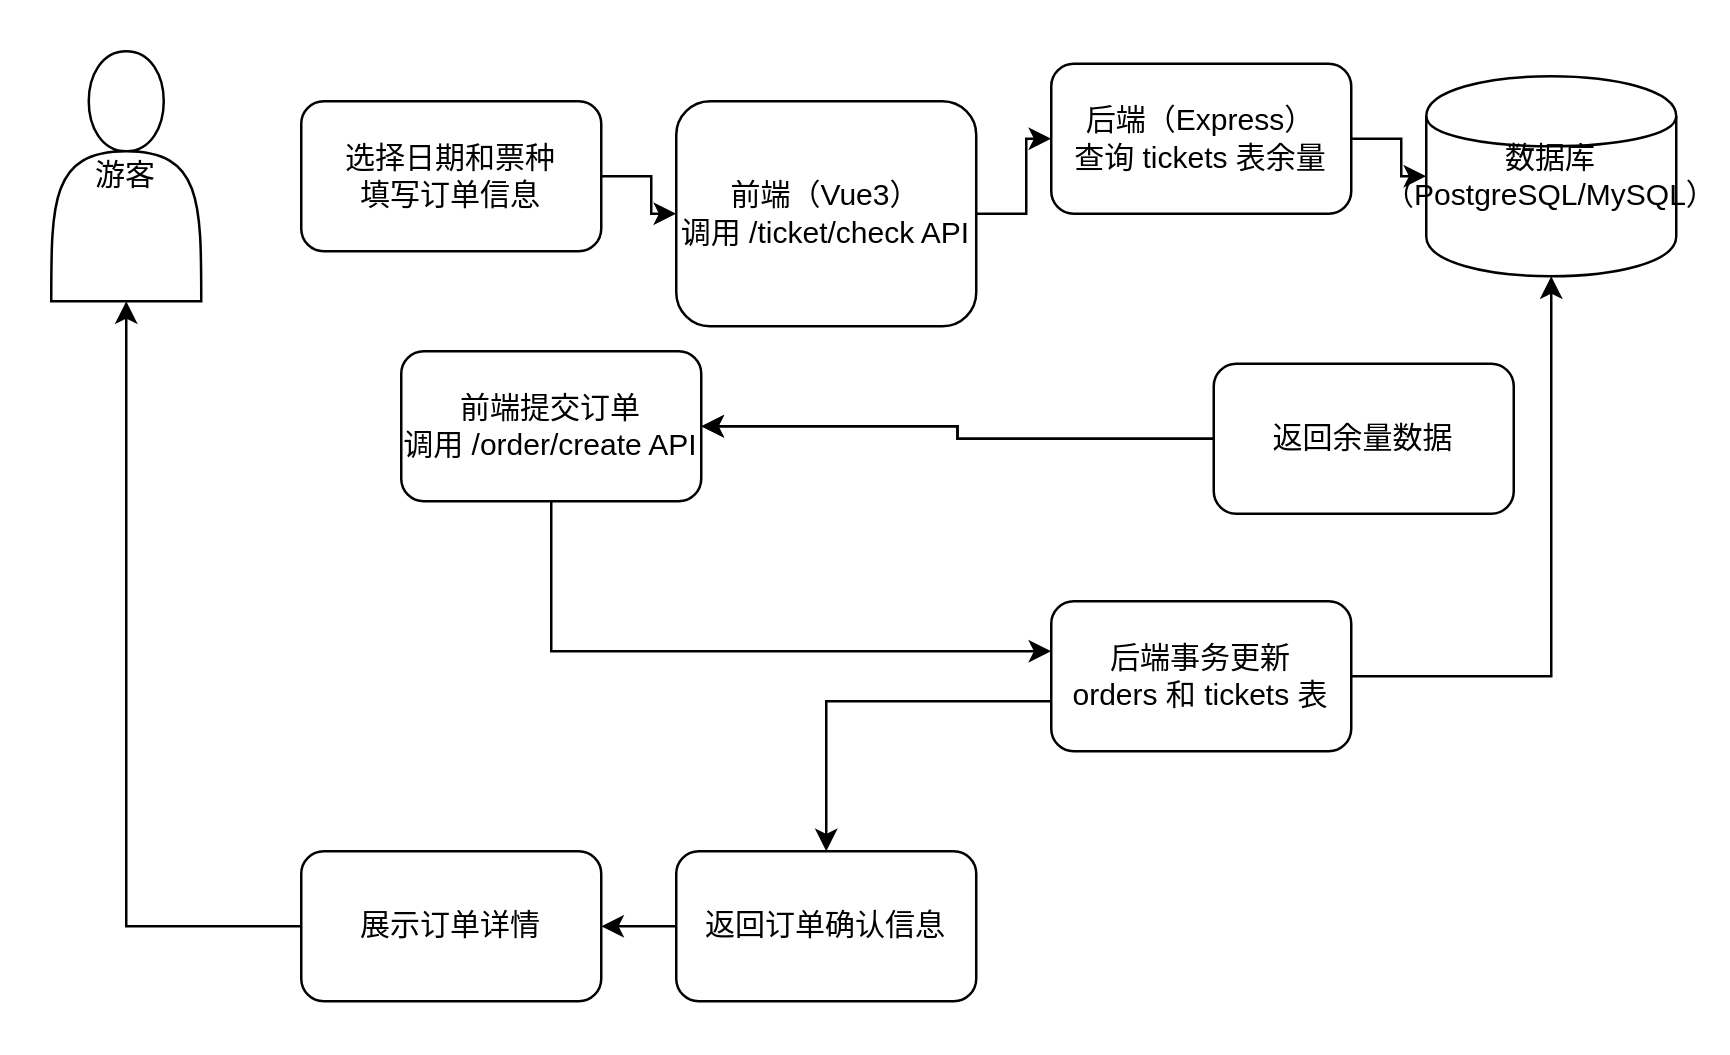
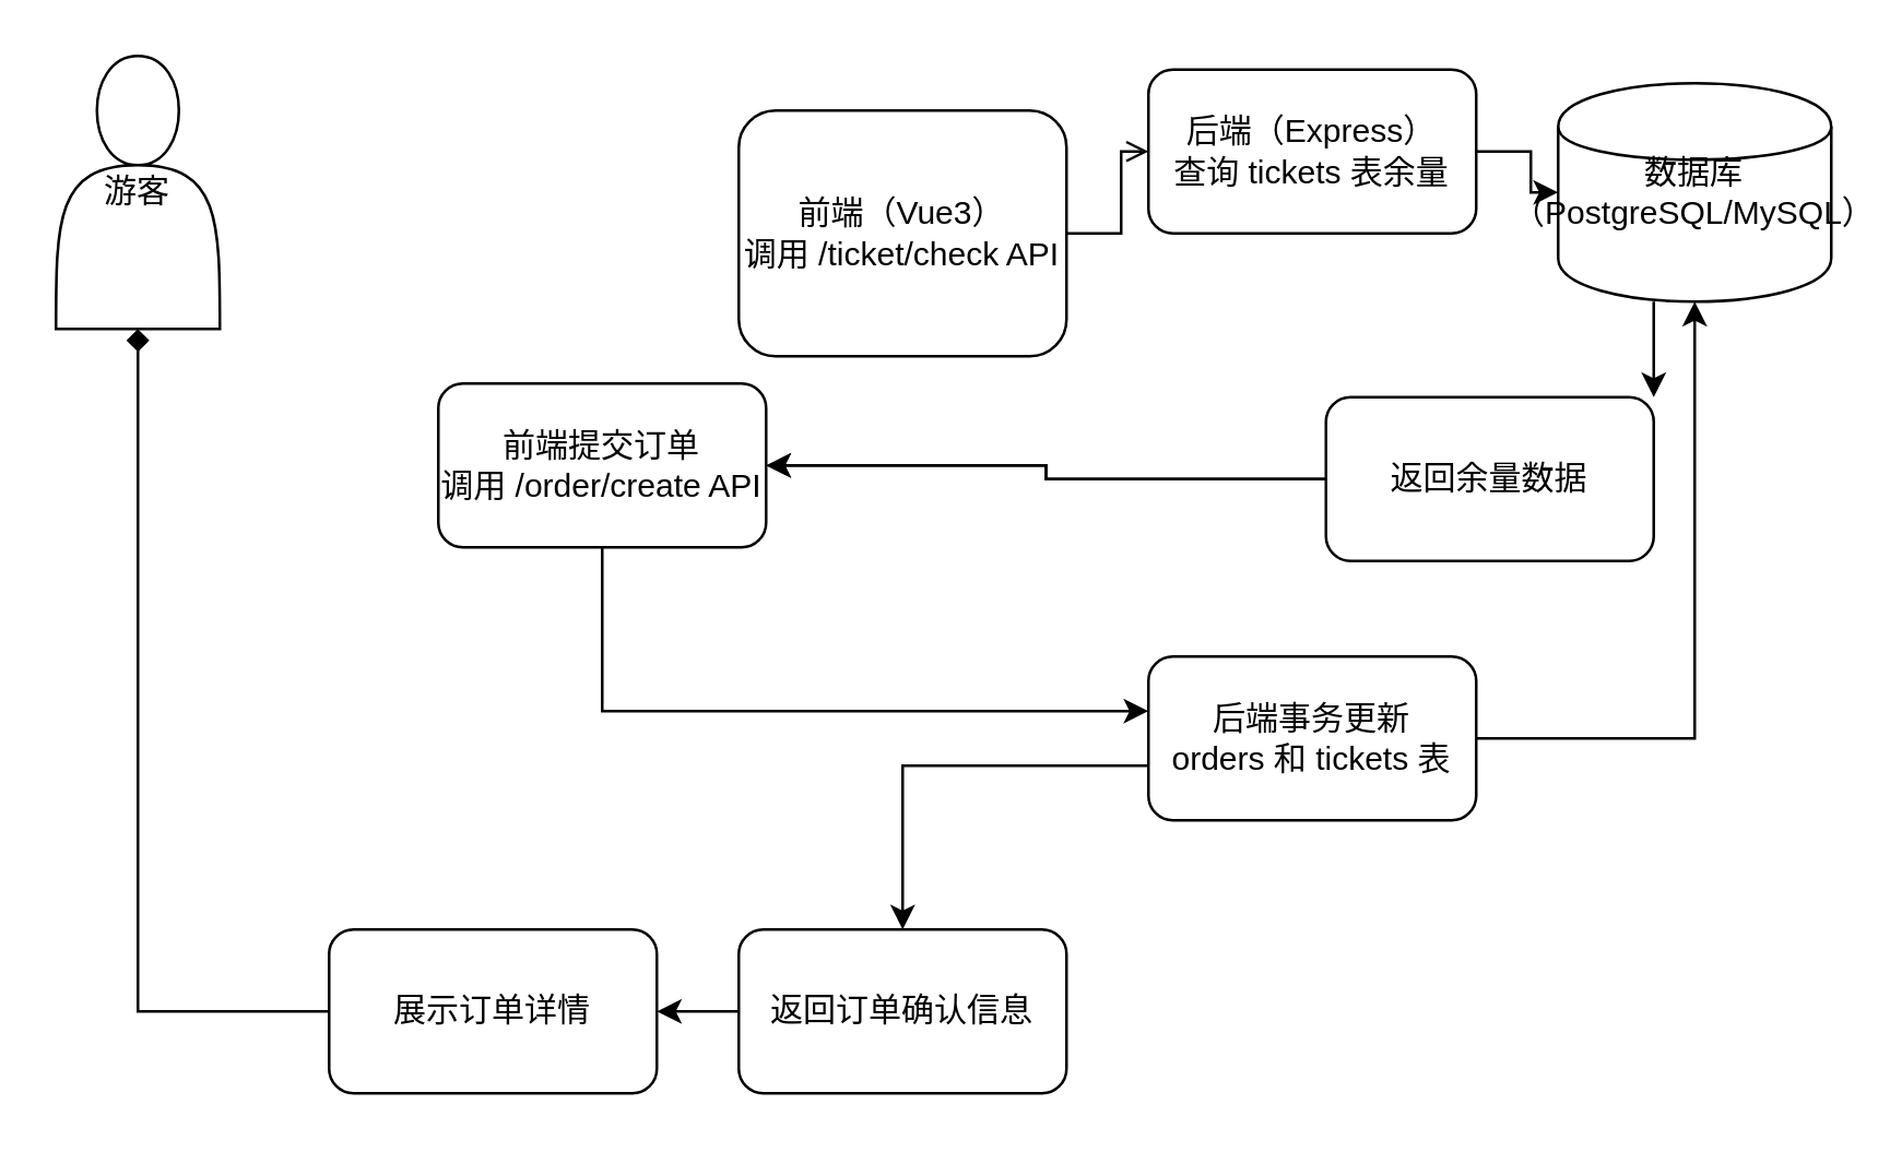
  <mxCell id="0" />
  <mxCell id="1" parent="0" />
  <mxCell id="2" value="游客" style="shape=actor;whiteSpace=wrap;html=1;" parent="1" vertex="1"><mxGeometry x="20" y="20" width="60" height="100" as="geometry" /></mxCell>
- <mxCell id="3" value="选择日期和票种&lt;br&gt;填写订单信息" style="rounded=1;whiteSpace=wrap;html=1;" parent="1" vertex="1"><mxGeometry x="120" y="40" width="120" height="60" as="geometry" /></mxCell>
  <mxCell id="4" value="前端（Vue3）&lt;br&gt;调用 /ticket/check API" style="rounded=1;whiteSpace=wrap;html=1;" parent="1" vertex="1"><mxGeometry x="270" y="40" width="120" height="90" as="geometry" /></mxCell>
  <mxCell id="5" value="后端（Express）&lt;br&gt;查询 tickets 表余量" style="rounded=1;whiteSpace=wrap;html=1;" parent="1" vertex="1"><mxGeometry x="420" y="25" width="120" height="60" as="geometry" /></mxCell>
  <mxCell id="6" value="数据库&lt;br&gt;（PostgreSQL/MySQL）" style="shape=cylinder;whiteSpace=wrap;html=1;" parent="1" vertex="1"><mxGeometry x="570" y="30" width="100" height="80" as="geometry" /></mxCell>
  <mxCell id="7" value="" style="edgeStyle=orthogonalEdgeStyle;rounded=0;orthogonalLoop=1;jettySize=auto;html=1;" edge="1" parent="1" source="8" target="9"><mxGeometry relative="1" as="geometry" /></mxCell>
  <mxCell id="8" value="返回余量数据" style="rounded=1;whiteSpace=wrap;html=1;" parent="1" vertex="1"><mxGeometry x="485" y="145" width="120" height="60" as="geometry" /></mxCell>
  <mxCell id="9" value="前端提交订单&lt;br&gt;调用 /order/create API" style="rounded=1;whiteSpace=wrap;html=1;" parent="1" vertex="1"><mxGeometry x="160" y="140" width="120" height="60" as="geometry" /></mxCell>
  <mxCell id="10" value="后端事务更新&lt;br&gt;orders 和 tickets 表" style="rounded=1;whiteSpace=wrap;html=1;" parent="1" vertex="1"><mxGeometry x="420" y="240" width="120" height="60" as="geometry" /></mxCell>
  <mxCell id="11" value="返回订单确认信息" style="rounded=1;whiteSpace=wrap;html=1;" parent="1" vertex="1"><mxGeometry x="270" y="340" width="120" height="60" as="geometry" /></mxCell>
  <mxCell id="12" value="展示订单详情" style="rounded=1;whiteSpace=wrap;html=1;" parent="1" vertex="1"><mxGeometry x="120" y="340" width="120" height="60" as="geometry" /></mxCell>
- <mxCell id="13" value="" style="edgeStyle=orthogonalEdgeStyle;rounded=0;html=1;jettySize=auto;orthogonalLoop=1;" parent="1" source="3" target="4" edge="1"><mxGeometry relative="1" as="geometry" /></mxCell>
- <mxCell id="14" value="" style="edgeStyle=orthogonalEdgeStyle;rounded=0;html=1;jettySize=auto;orthogonalLoop=1;" parent="1" source="4" target="5" edge="1"><mxGeometry relative="1" as="geometry" /></mxCell>
+ <mxCell id="14" value="" style="edgeStyle=orthogonalEdgeStyle;rounded=0;html=1;jettySize=auto;orthogonalLoop=1;endArrow=open;" parent="1" source="4" target="5" edge="1"><mxGeometry relative="1" as="geometry" /></mxCell>
  <mxCell id="15" value="" style="edgeStyle=orthogonalEdgeStyle;rounded=0;html=1;jettySize=auto;orthogonalLoop=1;" parent="1" source="5" target="6" edge="1"><mxGeometry relative="1" as="geometry" /></mxCell>
+ <mxCell id="16" value="" style="edgeStyle=orthogonalEdgeStyle;rounded=0;html=1;jettySize=auto;orthogonalLoop=1;" parent="1" source="6" target="8" edge="1"><mxGeometry relative="1" as="geometry"><Array as="points"><mxPoint x="590" y="170" /></Array></mxGeometry></mxCell>
  <mxCell id="17" value="" style="edgeStyle=orthogonalEdgeStyle;rounded=0;html=1;jettySize=auto;orthogonalLoop=1;" parent="1" source="8" target="9" edge="1"><mxGeometry relative="1" as="geometry" /></mxCell>
  <mxCell id="18" value="" style="edgeStyle=orthogonalEdgeStyle;rounded=0;html=1;jettySize=auto;orthogonalLoop=1;" parent="1" edge="1"><mxGeometry relative="1" as="geometry"><mxPoint x="220" y="200" as="sourcePoint" /><mxPoint x="420" y="260" as="targetPoint" /><Array as="points"><mxPoint x="220" y="260" /><mxPoint x="420" y="260" /></Array></mxGeometry></mxCell>
  <mxCell id="19" value="" style="edgeStyle=orthogonalEdgeStyle;rounded=0;html=1;jettySize=auto;orthogonalLoop=1;" parent="1" source="10" target="6" edge="1"><mxGeometry relative="1" as="geometry" /></mxCell>
  <mxCell id="20" value="" style="edgeStyle=orthogonalEdgeStyle;rounded=0;html=1;jettySize=auto;orthogonalLoop=1;" parent="1" source="10" target="11" edge="1"><mxGeometry relative="1" as="geometry"><Array as="points"><mxPoint x="330" y="280" /></Array></mxGeometry></mxCell>
  <mxCell id="21" value="" style="edgeStyle=orthogonalEdgeStyle;rounded=0;html=1;jettySize=auto;orthogonalLoop=1;" parent="1" source="11" target="12" edge="1"><mxGeometry relative="1" as="geometry" /></mxCell>
- <mxCell id="22" value="" style="edgeStyle=orthogonalEdgeStyle;rounded=0;html=1;jettySize=auto;orthogonalLoop=1;" parent="1" source="12" target="2" edge="1"><mxGeometry relative="1" as="geometry" /></mxCell>
+ <mxCell id="22" value="" style="edgeStyle=orthogonalEdgeStyle;rounded=0;html=1;jettySize=auto;orthogonalLoop=1;endArrow=diamond;" parent="1" source="12" target="2" edge="1"><mxGeometry relative="1" as="geometry" /></mxCell>
